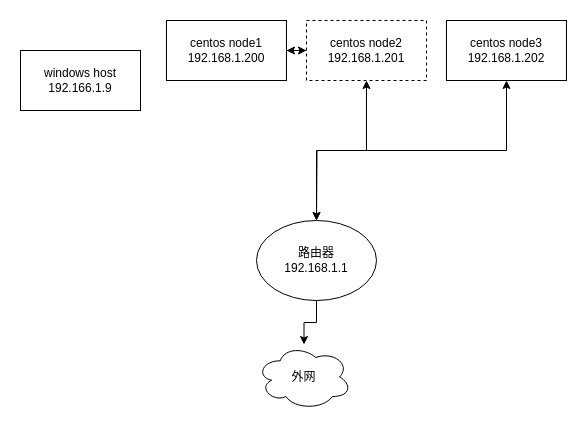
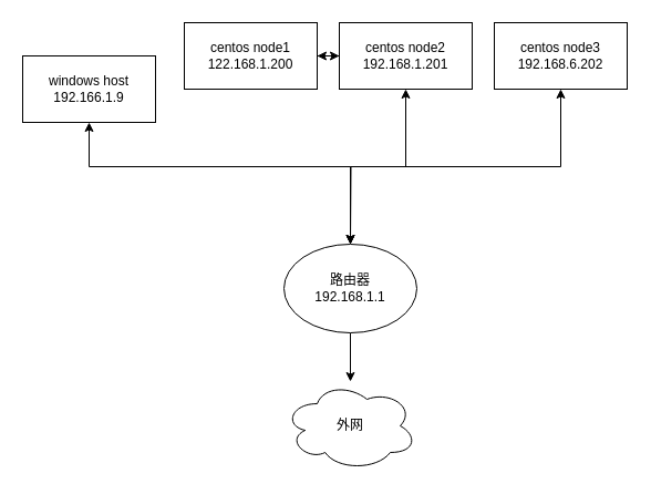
  <mxCell id="0" />
  <mxCell id="1" parent="0" />
+ <mxCell id="2" style="edgeStyle=orthogonalEdgeStyle;rounded=0;orthogonalLoop=1;jettySize=auto;html=1;entryX=0.5;entryY=0;entryDx=0;entryDy=0;startArrow=classic;startFill=1;" parent="1" source="3" target="11" edge="1"><mxGeometry relative="1" as="geometry"><Array as="points"><mxPoint x="80" y="150" /><mxPoint x="316" y="150" /></Array></mxGeometry></mxCell>
  <mxCell id="3" value="windows host&lt;br&gt;192.166.1.9" style="rounded=0;whiteSpace=wrap;html=1;" parent="1" vertex="1"><mxGeometry x="20" y="50" width="120" height="60" as="geometry" /></mxCell>
  <mxCell id="4" style="edgeStyle=orthogonalEdgeStyle;rounded=0;orthogonalLoop=1;jettySize=auto;html=1;startArrow=classic;startFill=1;" parent="1" source="5" target="7" edge="1"><mxGeometry relative="1" as="geometry" /></mxCell>
- <mxCell id="5" value="centos node1&lt;br&gt;192.168.1.200" style="rounded=0;whiteSpace=wrap;html=1;" parent="1" vertex="1"><mxGeometry x="166" y="20" width="120" height="60" as="geometry" /></mxCell>
+ <mxCell id="5" value="centos node1&lt;br&gt;122.168.1.200" style="rounded=0;whiteSpace=wrap;html=1;" parent="1" vertex="1"><mxGeometry x="166" y="20" width="120" height="60" as="geometry" /></mxCell>
  <mxCell id="6" style="edgeStyle=orthogonalEdgeStyle;rounded=0;orthogonalLoop=1;jettySize=auto;html=1;startArrow=classic;startFill=1;" parent="1" source="7" edge="1"><mxGeometry relative="1" as="geometry"><mxPoint x="316" y="220" as="targetPoint" /></mxGeometry></mxCell>
- <mxCell id="7" value="centos node2&lt;br&gt;192.168.1.201" style="rounded=0;whiteSpace=wrap;html=1;dashed=1;" parent="1" vertex="1"><mxGeometry x="306" y="20" width="120" height="60" as="geometry" /></mxCell>
+ <mxCell id="7" value="centos node2&lt;br&gt;192.168.1.201" style="rounded=0;whiteSpace=wrap;html=1;" parent="1" vertex="1"><mxGeometry x="306" y="20" width="120" height="60" as="geometry" /></mxCell>
  <mxCell id="8" style="edgeStyle=orthogonalEdgeStyle;rounded=0;orthogonalLoop=1;jettySize=auto;html=1;startArrow=classic;startFill=1;" parent="1" source="9" edge="1"><mxGeometry relative="1" as="geometry"><mxPoint x="316" y="220" as="targetPoint" /><Array as="points"><mxPoint x="506" y="150" /><mxPoint x="316" y="150" /></Array></mxGeometry></mxCell>
- <mxCell id="9" value="centos node3&lt;br&gt;192.168.1.202" style="rounded=0;whiteSpace=wrap;html=1;" parent="1" vertex="1"><mxGeometry x="446" y="20" width="120" height="60" as="geometry" /></mxCell>
+ <mxCell id="9" value="centos node3&lt;br&gt;192.168.6.202" style="rounded=0;whiteSpace=wrap;html=1;" parent="1" vertex="1"><mxGeometry x="446" y="20" width="120" height="60" as="geometry" /></mxCell>
  <mxCell id="10" value="" style="edgeStyle=orthogonalEdgeStyle;rounded=0;orthogonalLoop=1;jettySize=auto;html=1;startArrow=none;startFill=0;" parent="1" source="11" target="12" edge="1"><mxGeometry relative="1" as="geometry" /></mxCell>
  <mxCell id="11" value="路由器&lt;br&gt;192.168.1.1" style="ellipse;whiteSpace=wrap;html=1;" parent="1" vertex="1"><mxGeometry x="256" y="220" width="120" height="80" as="geometry" /></mxCell>
- <mxCell id="12" value="外网" style="ellipse;shape=cloud;whiteSpace=wrap;html=1;" parent="1" vertex="1"><mxGeometry x="256" y="344" width="95" height="65" as="geometry" /></mxCell>
+ <mxCell id="12" value="外网" style="ellipse;shape=cloud;whiteSpace=wrap;html=1;" parent="1" vertex="1"><mxGeometry x="256" y="344" width="120" height="80" as="geometry" /></mxCell>
